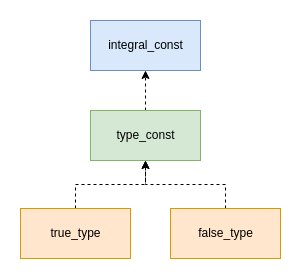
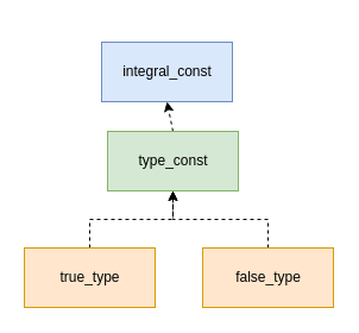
  <mxCell id="0" />
  <mxCell id="1" parent="0" />
- <mxCell id="2" value="integral_const" style="html=1;fillColor=#dae8fc;strokeColor=#6c8ebf;" vertex="1" parent="1"><mxGeometry x="90" y="20" width="110" height="50" as="geometry" /></mxCell>
+ <mxCell id="2" value="integral_const" style="html=1;fillColor=#dae8fc;strokeColor=#6c8ebf;" vertex="1" parent="1"><mxGeometry x="85" y="35" width="110" height="50" as="geometry" /></mxCell>
  <mxCell id="3" style="edgeStyle=none;rounded=0;orthogonalLoop=1;jettySize=auto;html=1;exitX=0.5;exitY=0;exitDx=0;exitDy=0;entryX=0.5;entryY=1;entryDx=0;entryDy=0;dashed=1;" edge="1" parent="1" source="4" target="2"><mxGeometry relative="1" as="geometry" /></mxCell>
  <mxCell id="4" value="type_const" style="html=1;fillColor=#d5e8d4;strokeColor=#82b366;" vertex="1" parent="1"><mxGeometry x="90" y="110" width="110" height="50" as="geometry" /></mxCell>
  <mxCell id="5" style="rounded=0;orthogonalLoop=1;jettySize=auto;html=1;exitX=0.5;exitY=0;exitDx=0;exitDy=0;entryX=0.5;entryY=1;entryDx=0;entryDy=0;dashed=1;edgeStyle=orthogonalEdgeStyle;" edge="1" parent="1" source="6" target="4"><mxGeometry relative="1" as="geometry" /></mxCell>
  <mxCell id="6" value="true_type" style="html=1;fillColor=#ffe6cc;strokeColor=#d79b00;" vertex="1" parent="1"><mxGeometry x="20" y="208" width="110" height="50" as="geometry" /></mxCell>
  <mxCell id="7" style="edgeStyle=orthogonalEdgeStyle;rounded=0;orthogonalLoop=1;jettySize=auto;html=1;exitX=0.5;exitY=0;exitDx=0;exitDy=0;entryX=0.5;entryY=1;entryDx=0;entryDy=0;dashed=1;" edge="1" parent="1" source="8" target="4"><mxGeometry relative="1" as="geometry" /></mxCell>
  <mxCell id="8" value="false_type" style="html=1;fillColor=#ffe6cc;strokeColor=#d79b00;" vertex="1" parent="1"><mxGeometry x="170" y="208" width="110" height="50" as="geometry" /></mxCell>
